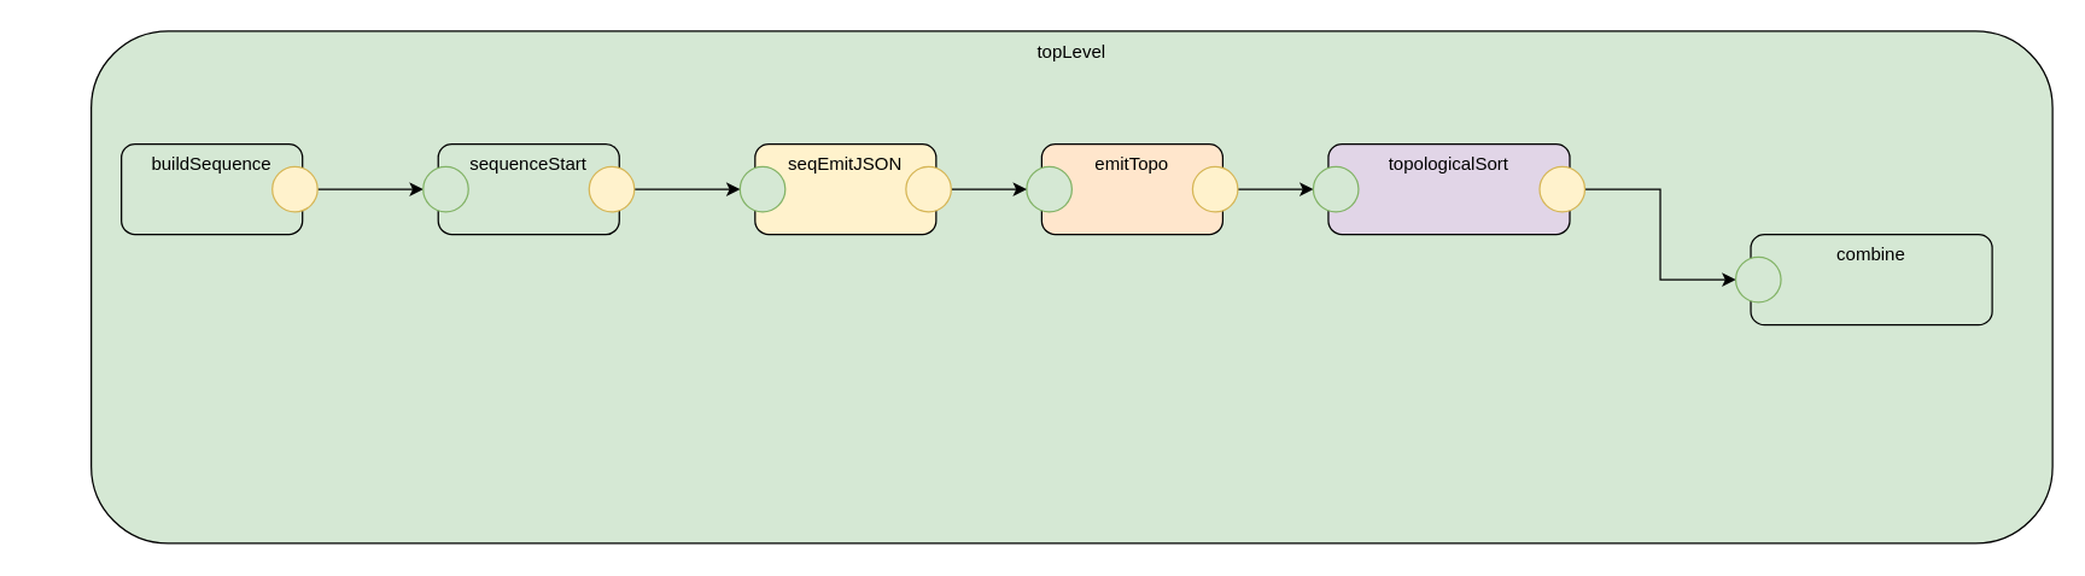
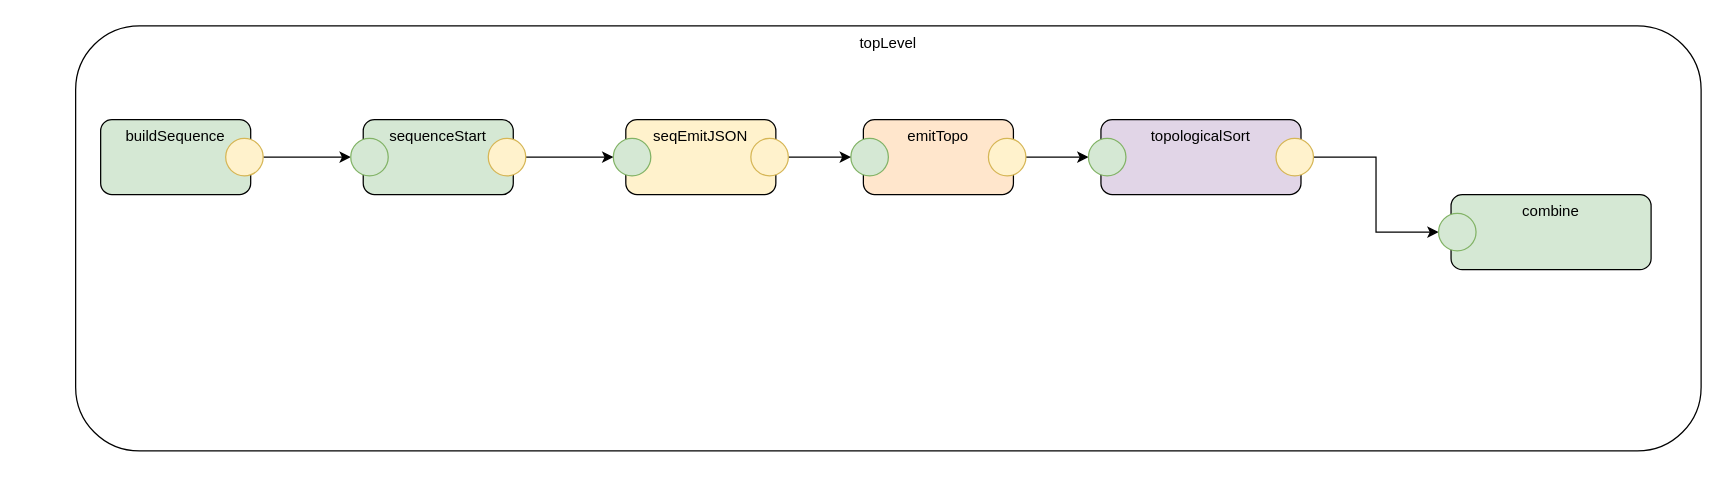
  <mxCell id="0" />
  <mxCell id="1" parent="0" />
- <mxCell id="2" value="topLevel" style="rounded=1;whiteSpace=wrap;html=1;verticalAlign=top;fillColor=#d5e8d4;" parent="1" vertex="1"><mxGeometry x="60" y="20" width="1300" height="340" as="geometry" /></mxCell>
+ <mxCell id="2" value="topLevel" style="rounded=1;whiteSpace=wrap;html=1;verticalAlign=top;" parent="1" vertex="1"><mxGeometry x="60" y="20" width="1300" height="340" as="geometry" /></mxCell>
  <mxCell id="3" value="sequenceStart" style="rounded=1;whiteSpace=wrap;html=1;verticalAlign=top;fillColor=#d5e8d4;" parent="1" vertex="1"><mxGeometry x="290" y="95" width="120" height="60" as="geometry" /></mxCell>
  <mxCell id="4" value="seqEmitJSON" style="rounded=1;whiteSpace=wrap;html=1;verticalAlign=top;fillColor=#fff2cc;" parent="1" vertex="1"><mxGeometry x="500" y="95" width="120" height="60" as="geometry" /></mxCell>
  <mxCell id="5" value="" style="ellipse;whiteSpace=wrap;html=1;aspect=fixed;fillColor=#d5e8d4;align=center;strokeColor=#82b366;textOpacity=50;" parent="1" vertex="1"><mxGeometry x="490" y="110" width="30" height="30" as="geometry" /></mxCell>
  <mxCell id="6" style="edgeStyle=orthogonalEdgeStyle;rounded=0;orthogonalLoop=1;jettySize=auto;html=1;entryX=0;entryY=0.5;entryDx=0;entryDy=0;" parent="1" source="7" target="5" edge="1"><mxGeometry relative="1" as="geometry" /></mxCell>
  <mxCell id="7" value="" style="ellipse;whiteSpace=wrap;html=1;aspect=fixed;fillColor=#fff2cc;align=center;strokeColor=#d6b656;textOpacity=50;" parent="1" vertex="1"><mxGeometry x="390" y="110" width="30" height="30" as="geometry" /></mxCell>
  <mxCell id="8" style="edgeStyle=orthogonalEdgeStyle;rounded=0;orthogonalLoop=1;jettySize=auto;html=1;exitX=1;exitY=0.5;exitDx=0;exitDy=0;" parent="1" edge="1"><mxGeometry relative="1" as="geometry"><mxPoint x="450" y="40" as="sourcePoint" /></mxGeometry></mxCell>
  <mxCell id="9" style="edgeStyle=orthogonalEdgeStyle;rounded=0;orthogonalLoop=1;jettySize=auto;html=1;" parent="1" edge="1"><mxGeometry relative="1" as="geometry"><mxPoint x="20" y="40" as="sourcePoint" /></mxGeometry></mxCell>
  <mxCell id="10" value="buildSequence" style="rounded=1;whiteSpace=wrap;html=1;verticalAlign=top;fillColor=#d5e8d4;" parent="1" vertex="1"><mxGeometry x="80" y="95" width="120" height="60" as="geometry" /></mxCell>
  <mxCell id="11" style="edgeStyle=orthogonalEdgeStyle;rounded=0;orthogonalLoop=1;jettySize=auto;html=1;exitX=1;exitY=0.5;exitDx=0;exitDy=0;" parent="1" source="12" target="13" edge="1"><mxGeometry relative="1" as="geometry" /></mxCell>
  <mxCell id="12" value="" style="ellipse;whiteSpace=wrap;html=1;aspect=fixed;fillColor=#fff2cc;align=center;strokeColor=#d6b656;textOpacity=50;" parent="1" vertex="1"><mxGeometry x="180" y="110" width="30" height="30" as="geometry" /></mxCell>
  <mxCell id="13" value="" style="ellipse;whiteSpace=wrap;html=1;aspect=fixed;fillColor=#d5e8d4;align=center;strokeColor=#82b366;textOpacity=50;" parent="1" vertex="1"><mxGeometry x="280" y="110" width="30" height="30" as="geometry" /></mxCell>
  <mxCell id="14" value="emitTopo" style="rounded=1;whiteSpace=wrap;html=1;verticalAlign=top;fillColor=#ffe6cc;" parent="1" vertex="1"><mxGeometry x="690" y="95" width="120" height="60" as="geometry" /></mxCell>
  <mxCell id="15" style="edgeStyle=orthogonalEdgeStyle;rounded=0;orthogonalLoop=1;jettySize=auto;html=1;exitX=1;exitY=0.5;exitDx=0;exitDy=0;entryX=0;entryY=0.5;entryDx=0;entryDy=0;" parent="1" source="16" target="23" edge="1"><mxGeometry relative="1" as="geometry" /></mxCell>
  <mxCell id="16" value="" style="ellipse;whiteSpace=wrap;html=1;aspect=fixed;fillColor=#fff2cc;align=center;strokeColor=#d6b656;textOpacity=50;" parent="1" vertex="1"><mxGeometry x="790" y="110" width="30" height="30" as="geometry" /></mxCell>
  <mxCell id="17" value="" style="ellipse;whiteSpace=wrap;html=1;aspect=fixed;fillColor=#d5e8d4;align=center;strokeColor=#82b366;textOpacity=50;" parent="1" vertex="1"><mxGeometry x="680" y="110" width="30" height="30" as="geometry" /></mxCell>
  <mxCell id="18" style="edgeStyle=orthogonalEdgeStyle;rounded=0;orthogonalLoop=1;jettySize=auto;html=1;exitX=1;exitY=0.5;exitDx=0;exitDy=0;entryX=0;entryY=0.5;entryDx=0;entryDy=0;" parent="1" source="19" target="17" edge="1"><mxGeometry relative="1" as="geometry" /></mxCell>
  <mxCell id="19" value="" style="ellipse;whiteSpace=wrap;html=1;aspect=fixed;fillColor=#fff2cc;align=center;strokeColor=#d6b656;textOpacity=50;" parent="1" vertex="1"><mxGeometry x="600" y="110" width="30" height="30" as="geometry" /></mxCell>
  <mxCell id="20" value="topologicalSort" style="rounded=1;whiteSpace=wrap;html=1;verticalAlign=top;fillColor=#e1d5e7;" parent="1" vertex="1"><mxGeometry x="880" y="95" width="160" height="60" as="geometry" /></mxCell>
  <mxCell id="21" style="edgeStyle=orthogonalEdgeStyle;rounded=0;orthogonalLoop=1;jettySize=auto;html=1;exitX=1;exitY=0.5;exitDx=0;exitDy=0;entryX=0;entryY=0.5;entryDx=0;entryDy=0;" parent="1" source="22" target="25" edge="1"><mxGeometry relative="1" as="geometry" /></mxCell>
  <mxCell id="22" value="" style="ellipse;whiteSpace=wrap;html=1;aspect=fixed;fillColor=#fff2cc;align=center;strokeColor=#d6b656;textOpacity=50;" parent="1" vertex="1"><mxGeometry x="1020" y="110" width="30" height="30" as="geometry" /></mxCell>
  <mxCell id="23" value="" style="ellipse;whiteSpace=wrap;html=1;aspect=fixed;fillColor=#d5e8d4;align=center;strokeColor=#82b366;textOpacity=50;" parent="1" vertex="1"><mxGeometry x="870" y="110" width="30" height="30" as="geometry" /></mxCell>
  <mxCell id="24" value="combine" style="rounded=1;whiteSpace=wrap;html=1;verticalAlign=top;fillColor=#d5e8d4;" parent="1" vertex="1"><mxGeometry x="1160" y="155" width="160" height="60" as="geometry" /></mxCell>
  <mxCell id="25" value="" style="ellipse;whiteSpace=wrap;html=1;aspect=fixed;fillColor=#d5e8d4;align=center;strokeColor=#82b366;textOpacity=50;" parent="1" vertex="1"><mxGeometry x="1150" y="170" width="30" height="30" as="geometry" /></mxCell>
